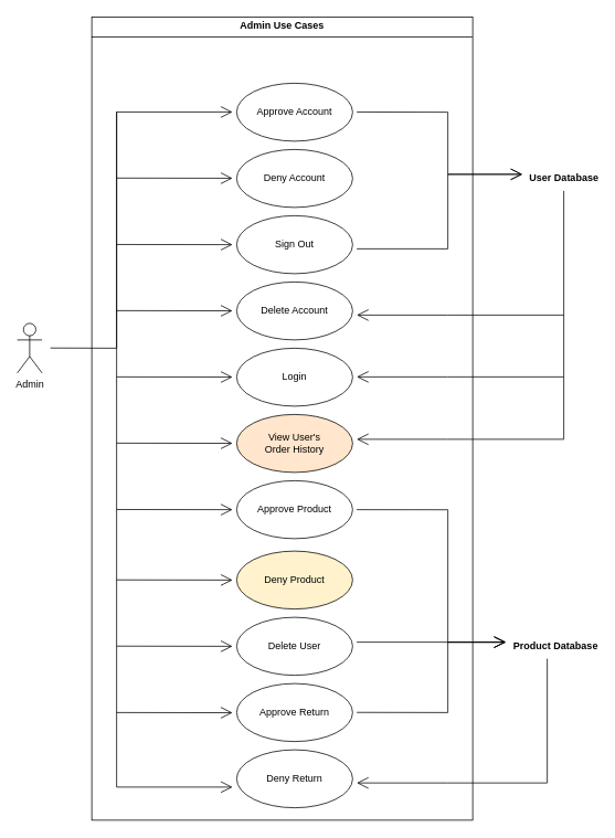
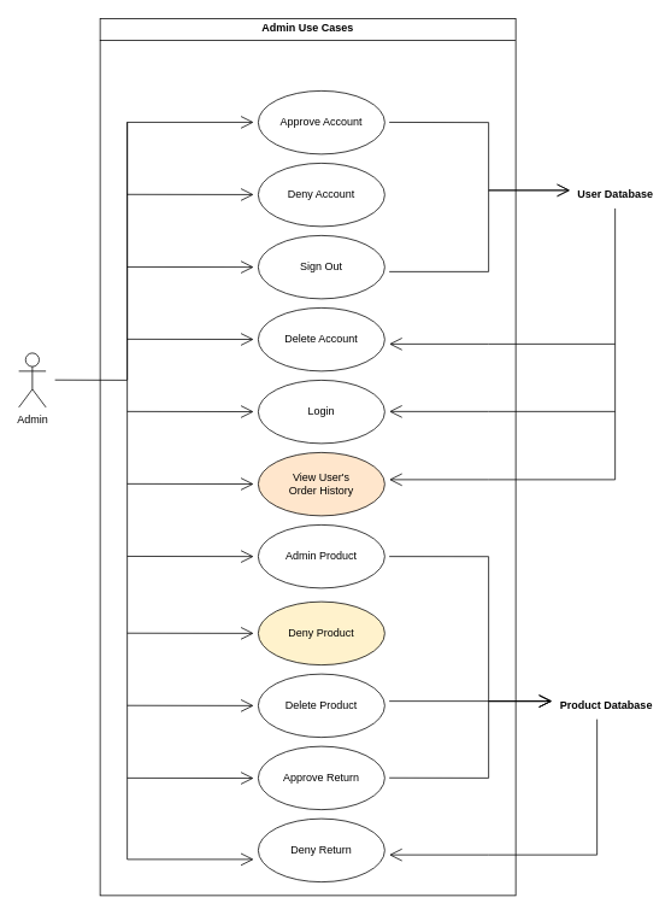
  <mxCell id="0" />
  <mxCell id="1" parent="0" />
  <mxCell id="2" value="Admin" style="shape=umlActor;verticalLabelPosition=bottom;verticalAlign=top;html=1;outlineConnect=0;" vertex="1" parent="1"><mxGeometry x="20" y="390" width="30" height="60" as="geometry" /></mxCell>
  <mxCell id="3" value="&lt;p style=&quot;margin:0px;margin-top:4px;text-align:center;&quot;&gt;&lt;b&gt;Admin Use Cases&lt;/b&gt;&lt;/p&gt;&lt;hr size=&quot;1&quot; style=&quot;border-style:solid;&quot;&gt;&lt;div style=&quot;height:2px;&quot;&gt;&lt;/div&gt;" style="verticalAlign=top;align=left;overflow=fill;html=1;whiteSpace=wrap;" vertex="1" parent="1"><mxGeometry x="110" y="20" width="460" height="970" as="geometry" /></mxCell>
  <mxCell id="4" value="Approve Account" style="ellipse;whiteSpace=wrap;html=1;" vertex="1" parent="1"><mxGeometry x="285" y="100" width="140" height="70" as="geometry" /></mxCell>
  <mxCell id="5" value="Deny Account" style="ellipse;whiteSpace=wrap;html=1;" vertex="1" parent="1"><mxGeometry x="285" y="180" width="140" height="70" as="geometry" /></mxCell>
  <mxCell id="6" value="Delete Account" style="ellipse;whiteSpace=wrap;html=1;" vertex="1" parent="1"><mxGeometry x="285" y="340" width="140" height="70" as="geometry" /></mxCell>
- <mxCell id="7" value="Approve Product" style="ellipse;whiteSpace=wrap;html=1;" vertex="1" parent="1"><mxGeometry x="285" y="580" width="140" height="70" as="geometry" /></mxCell>
+ <mxCell id="7" value="Admin Product" style="ellipse;whiteSpace=wrap;html=1;" vertex="1" parent="1"><mxGeometry x="285" y="580" width="140" height="70" as="geometry" /></mxCell>
  <mxCell id="8" value="Deny Product" style="ellipse;whiteSpace=wrap;html=1;fillColor=#fff2cc;" vertex="1" parent="1"><mxGeometry x="285" y="665" width="140" height="70" as="geometry" /></mxCell>
- <mxCell id="9" value="Delete User" style="ellipse;whiteSpace=wrap;html=1;" vertex="1" parent="1"><mxGeometry x="285" y="745" width="140" height="70" as="geometry" /></mxCell>
+ <mxCell id="9" value="Delete Product" style="ellipse;whiteSpace=wrap;html=1;" vertex="1" parent="1"><mxGeometry x="285" y="745" width="140" height="70" as="geometry" /></mxCell>
  <mxCell id="10" value="Approve Return" style="ellipse;whiteSpace=wrap;html=1;" vertex="1" parent="1"><mxGeometry x="285" y="825" width="140" height="70" as="geometry" /></mxCell>
  <mxCell id="11" value="Deny Return" style="ellipse;whiteSpace=wrap;html=1;" vertex="1" parent="1"><mxGeometry x="285" y="905" width="140" height="70" as="geometry" /></mxCell>
  <mxCell id="12" value="User Database" style="text;align=center;fontStyle=1;verticalAlign=middle;spacingLeft=3;spacingRight=3;strokeColor=none;rotatable=0;points=[[0,0.5],[1,0.5]];portConstraint=eastwest;html=1;" vertex="1" parent="1"><mxGeometry x="640" y="202" width="80" height="26" as="geometry" /></mxCell>
  <mxCell id="13" value="Product Database" style="text;align=center;fontStyle=1;verticalAlign=middle;spacingLeft=3;spacingRight=3;strokeColor=none;rotatable=0;points=[[0,0.5],[1,0.5]];portConstraint=eastwest;html=1;" vertex="1" parent="1"><mxGeometry x="630" y="767" width="80" height="26" as="geometry" /></mxCell>
  <mxCell id="14" value="" style="endArrow=open;endFill=1;endSize=12;html=1;rounded=0;" edge="1" parent="1"><mxGeometry width="160" relative="1" as="geometry"><mxPoint x="140" y="860" as="sourcePoint" /><mxPoint x="280" y="860.21" as="targetPoint" /><Array as="points"><mxPoint x="140" y="860.21" /></Array></mxGeometry></mxCell>
  <mxCell id="15" value="" style="endArrow=open;endFill=1;endSize=12;html=1;rounded=0;" edge="1" parent="1"><mxGeometry width="160" relative="1" as="geometry"><mxPoint x="140" y="779.8" as="sourcePoint" /><mxPoint x="280" y="780.01" as="targetPoint" /><Array as="points"><mxPoint x="140" y="780.01" /></Array></mxGeometry></mxCell>
  <mxCell id="16" value="" style="endArrow=open;endFill=1;endSize=12;html=1;rounded=0;" edge="1" parent="1"><mxGeometry width="160" relative="1" as="geometry"><mxPoint x="140" y="699.8" as="sourcePoint" /><mxPoint x="280" y="700.01" as="targetPoint" /><Array as="points"><mxPoint x="140" y="700.01" /></Array></mxGeometry></mxCell>
  <mxCell id="17" value="" style="endArrow=open;endFill=1;endSize=12;html=1;rounded=0;" edge="1" parent="1"><mxGeometry width="160" relative="1" as="geometry"><mxPoint x="140" y="614.8" as="sourcePoint" /><mxPoint x="280" y="615.01" as="targetPoint" /><Array as="points"><mxPoint x="140" y="615.01" /></Array></mxGeometry></mxCell>
  <mxCell id="18" value="" style="endArrow=open;endFill=1;endSize=12;html=1;rounded=0;" edge="1" parent="1"><mxGeometry width="160" relative="1" as="geometry"><mxPoint x="140" y="294.76" as="sourcePoint" /><mxPoint x="280" y="294.97" as="targetPoint" /><Array as="points"><mxPoint x="140" y="294.97" /></Array></mxGeometry></mxCell>
  <mxCell id="19" value="" style="endArrow=open;endFill=1;endSize=12;html=1;rounded=0;" edge="1" parent="1"><mxGeometry width="160" relative="1" as="geometry"><mxPoint x="140" y="214.56" as="sourcePoint" /><mxPoint x="280" y="214.77" as="targetPoint" /><Array as="points"><mxPoint x="140" y="214.77" /></Array></mxGeometry></mxCell>
  <mxCell id="20" value="" style="endArrow=open;endFill=1;endSize=12;html=1;rounded=0;" edge="1" parent="1"><mxGeometry width="160" relative="1" as="geometry"><mxPoint x="140" y="134.56" as="sourcePoint" /><mxPoint x="280" y="134.77" as="targetPoint" /><Array as="points"><mxPoint x="140" y="420" /><mxPoint x="140" y="134.77" /></Array></mxGeometry></mxCell>
  <mxCell id="21" value="" style="endArrow=open;endFill=1;endSize=12;html=1;rounded=0;" edge="1" parent="1"><mxGeometry width="160" relative="1" as="geometry"><mxPoint x="660" y="795" as="sourcePoint" /><mxPoint x="430" y="945" as="targetPoint" /><Array as="points"><mxPoint x="660" y="945" /><mxPoint x="540" y="945" /></Array></mxGeometry></mxCell>
  <mxCell id="22" value="" style="endArrow=open;endFill=1;endSize=12;html=1;rounded=0;" edge="1" parent="1"><mxGeometry width="160" relative="1" as="geometry"><mxPoint x="60" y="419.76" as="sourcePoint" /><mxPoint x="280" y="950" as="targetPoint" /><Array as="points"><mxPoint x="140" y="420" /><mxPoint x="140" y="950" /></Array></mxGeometry></mxCell>
  <mxCell id="23" value="" style="endArrow=open;endFill=1;endSize=12;html=1;rounded=0;" edge="1" parent="1"><mxGeometry width="160" relative="1" as="geometry"><mxPoint x="430" y="859.83" as="sourcePoint" /><mxPoint x="610" y="775" as="targetPoint" /><Array as="points"><mxPoint x="540" y="860" /><mxPoint x="540" y="775" /></Array></mxGeometry></mxCell>
  <mxCell id="24" value="" style="endArrow=open;endFill=1;endSize=12;html=1;rounded=0;" edge="1" parent="1"><mxGeometry width="160" relative="1" as="geometry"><mxPoint x="430" y="775" as="sourcePoint" /><mxPoint x="610" y="775" as="targetPoint" /></mxGeometry></mxCell>
  <mxCell id="25" value="" style="endArrow=open;endFill=1;endSize=12;html=1;rounded=0;" edge="1" parent="1"><mxGeometry width="160" relative="1" as="geometry"><mxPoint x="430" y="615" as="sourcePoint" /><mxPoint x="610" y="775" as="targetPoint" /><Array as="points"><mxPoint x="540" y="615.12" /><mxPoint x="540" y="775" /></Array></mxGeometry></mxCell>
  <mxCell id="26" value="Login" style="ellipse;whiteSpace=wrap;html=1;" vertex="1" parent="1"><mxGeometry x="285" y="420" width="140" height="70" as="geometry" /></mxCell>
  <mxCell id="27" value="Sign Out" style="ellipse;whiteSpace=wrap;html=1;" vertex="1" parent="1"><mxGeometry x="285" y="260" width="140" height="70" as="geometry" /></mxCell>
  <mxCell id="28" value="View User's&lt;div&gt;Order History&lt;/div&gt;" style="ellipse;whiteSpace=wrap;html=1;fillColor=#ffe6cc;" vertex="1" parent="1"><mxGeometry x="285" y="500" width="140" height="70" as="geometry" /></mxCell>
  <mxCell id="29" value="" style="endArrow=open;endFill=1;endSize=12;html=1;rounded=0;" edge="1" parent="1"><mxGeometry width="160" relative="1" as="geometry"><mxPoint x="140" y="454.66" as="sourcePoint" /><mxPoint x="280" y="454.87" as="targetPoint" /><Array as="points"><mxPoint x="140" y="454.87" /></Array></mxGeometry></mxCell>
  <mxCell id="30" value="" style="endArrow=open;endFill=1;endSize=12;html=1;rounded=0;" edge="1" parent="1"><mxGeometry width="160" relative="1" as="geometry"><mxPoint x="140" y="374.66" as="sourcePoint" /><mxPoint x="280" y="374.87" as="targetPoint" /><Array as="points"><mxPoint x="140" y="374.87" /></Array></mxGeometry></mxCell>
  <mxCell id="31" value="" style="endArrow=open;endFill=1;endSize=12;html=1;rounded=0;" edge="1" parent="1"><mxGeometry width="160" relative="1" as="geometry"><mxPoint x="140" y="534.66" as="sourcePoint" /><mxPoint x="280" y="534.87" as="targetPoint" /><Array as="points"><mxPoint x="140" y="534.87" /></Array></mxGeometry></mxCell>
  <mxCell id="32" value="" style="endArrow=open;endFill=1;endSize=12;html=1;rounded=0;" edge="1" parent="1"><mxGeometry width="160" relative="1" as="geometry"><mxPoint x="680" y="230" as="sourcePoint" /><mxPoint x="430" y="530" as="targetPoint" /><Array as="points"><mxPoint x="680" y="530" /><mxPoint x="540" y="530" /></Array></mxGeometry></mxCell>
  <mxCell id="33" value="" style="endArrow=open;endFill=1;endSize=12;html=1;rounded=0;" edge="1" parent="1"><mxGeometry width="160" relative="1" as="geometry"><mxPoint x="680" y="454.66" as="sourcePoint" /><mxPoint x="430" y="454.66" as="targetPoint" /><Array as="points"><mxPoint x="540" y="454.66" /></Array></mxGeometry></mxCell>
  <mxCell id="34" value="" style="endArrow=open;endFill=1;endSize=12;html=1;rounded=0;" edge="1" parent="1"><mxGeometry width="160" relative="1" as="geometry"><mxPoint x="680" y="380" as="sourcePoint" /><mxPoint x="430" y="380" as="targetPoint" /><Array as="points"><mxPoint x="540" y="380" /></Array></mxGeometry></mxCell>
  <mxCell id="35" value="" style="endArrow=open;endFill=1;endSize=12;html=1;rounded=0;" edge="1" parent="1"><mxGeometry width="160" relative="1" as="geometry"><mxPoint x="430" y="300" as="sourcePoint" /><mxPoint x="630" y="210" as="targetPoint" /><Array as="points"><mxPoint x="430" y="300.21" /><mxPoint x="540" y="300" /><mxPoint x="540" y="210" /></Array></mxGeometry></mxCell>
  <mxCell id="36" value="" style="endArrow=open;endFill=1;endSize=12;html=1;rounded=0;" edge="1" parent="1"><mxGeometry width="160" relative="1" as="geometry"><mxPoint x="430" y="134.76" as="sourcePoint" /><mxPoint x="630" y="210" as="targetPoint" /><Array as="points"><mxPoint x="430" y="134.97" /><mxPoint x="540" y="135" /><mxPoint x="540" y="210" /></Array></mxGeometry></mxCell>
